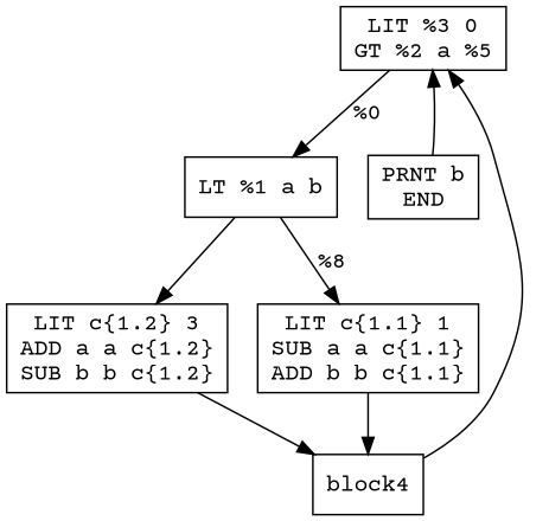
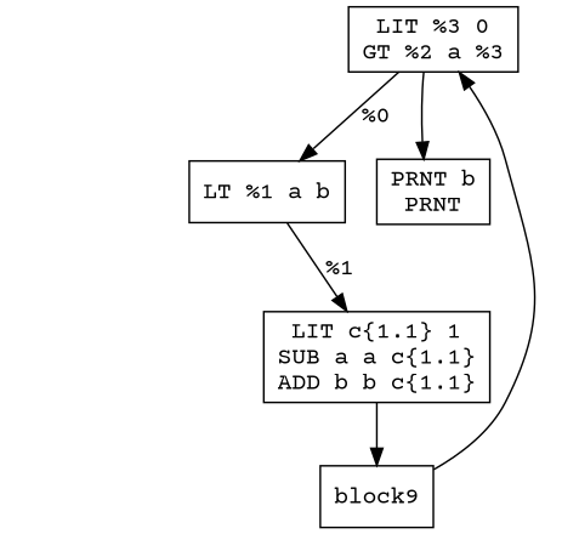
  digraph {
    fontname="Courier Prime"
    rankdir=TB
    node [fontname="Courier Prime" shape=rect]
    edge [fontname="Courier Prime"]
-   n1 [label=<LIT %3 0<br/>GT %2 a %5<br/>>]
+   n1 [label=<LIT %3 0<br/>GT %2 a %3<br/>>]
    n2 [label=<LT %1 a b<br/>>]
-   n3 [label=<PRNT b<br/>END<br/>>]
-   n4 [label=<LIT c{1.2} 3<br/>ADD a a c{1.2}<br/>SUB b b c{1.2}<br/>>]
+   n3 [label=<PRNT b<br/>PRNT<br/>>]
    n5 [label=<LIT c{1.1} 1<br/>SUB a a c{1.1}<br/>ADD b b c{1.1}<br/>>]
-   block4
+   block4 [label=block9]
    n1 -> n2 [label="%0"]
-   n3 -> n1
-   n2 -> n4
-   n2 -> n5 [label="%8"]
-   n4 -> block4
+   n1 -> n3
+   n2 -> n5 [label="%1"]
    n5 -> block4
    block4 -> n1
  }
